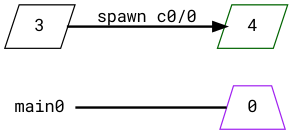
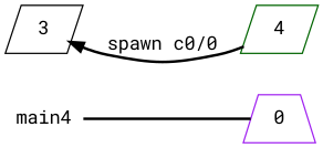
  digraph {
    fontname="Roboto Mono"
    rankdir=LR
    node [color=purple fontname="Roboto Mono" shape=parallelogram]
    edge [fontname="Roboto Mono" style=bold]
-   n1 [label=main0 shape=plaintext]
+   n1 [label=main4 shape=plaintext]
    n2 [label=0 shape=trapezium]
    n3 [color=black label=3]
    n4 [color=darkgreen label=4]
    n1 -> n2 [arrowhead=none]
-   n3 -> n4 [label="spawn c0/0"]
+   n4 -> n3 [label="spawn c0/0"]
  }
